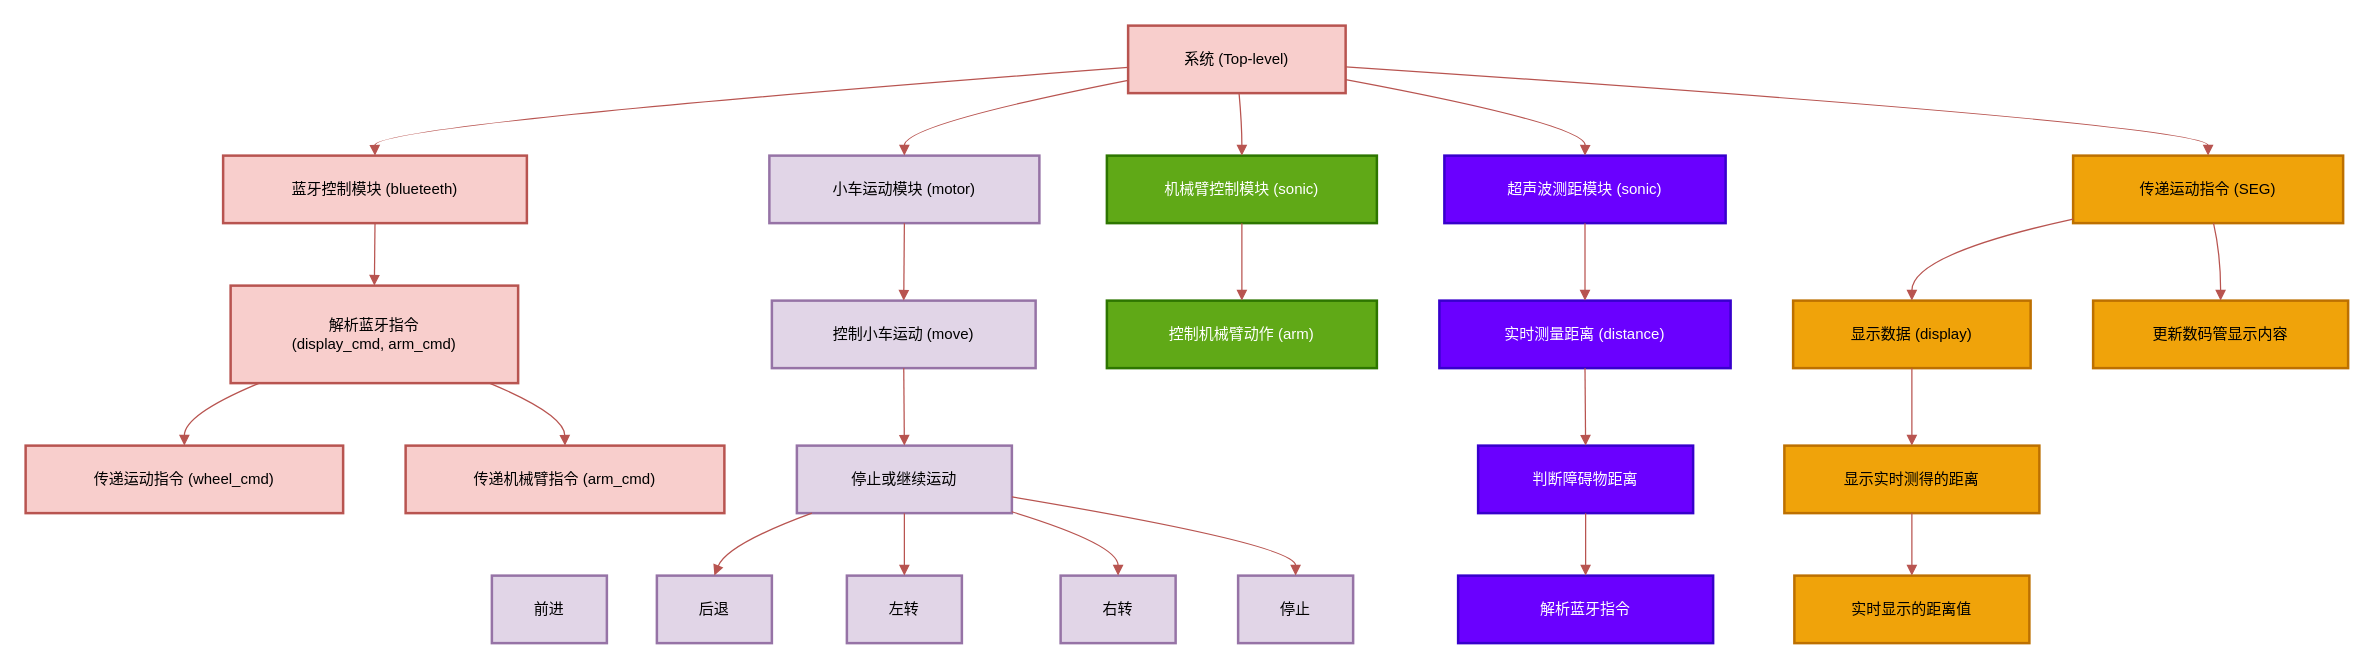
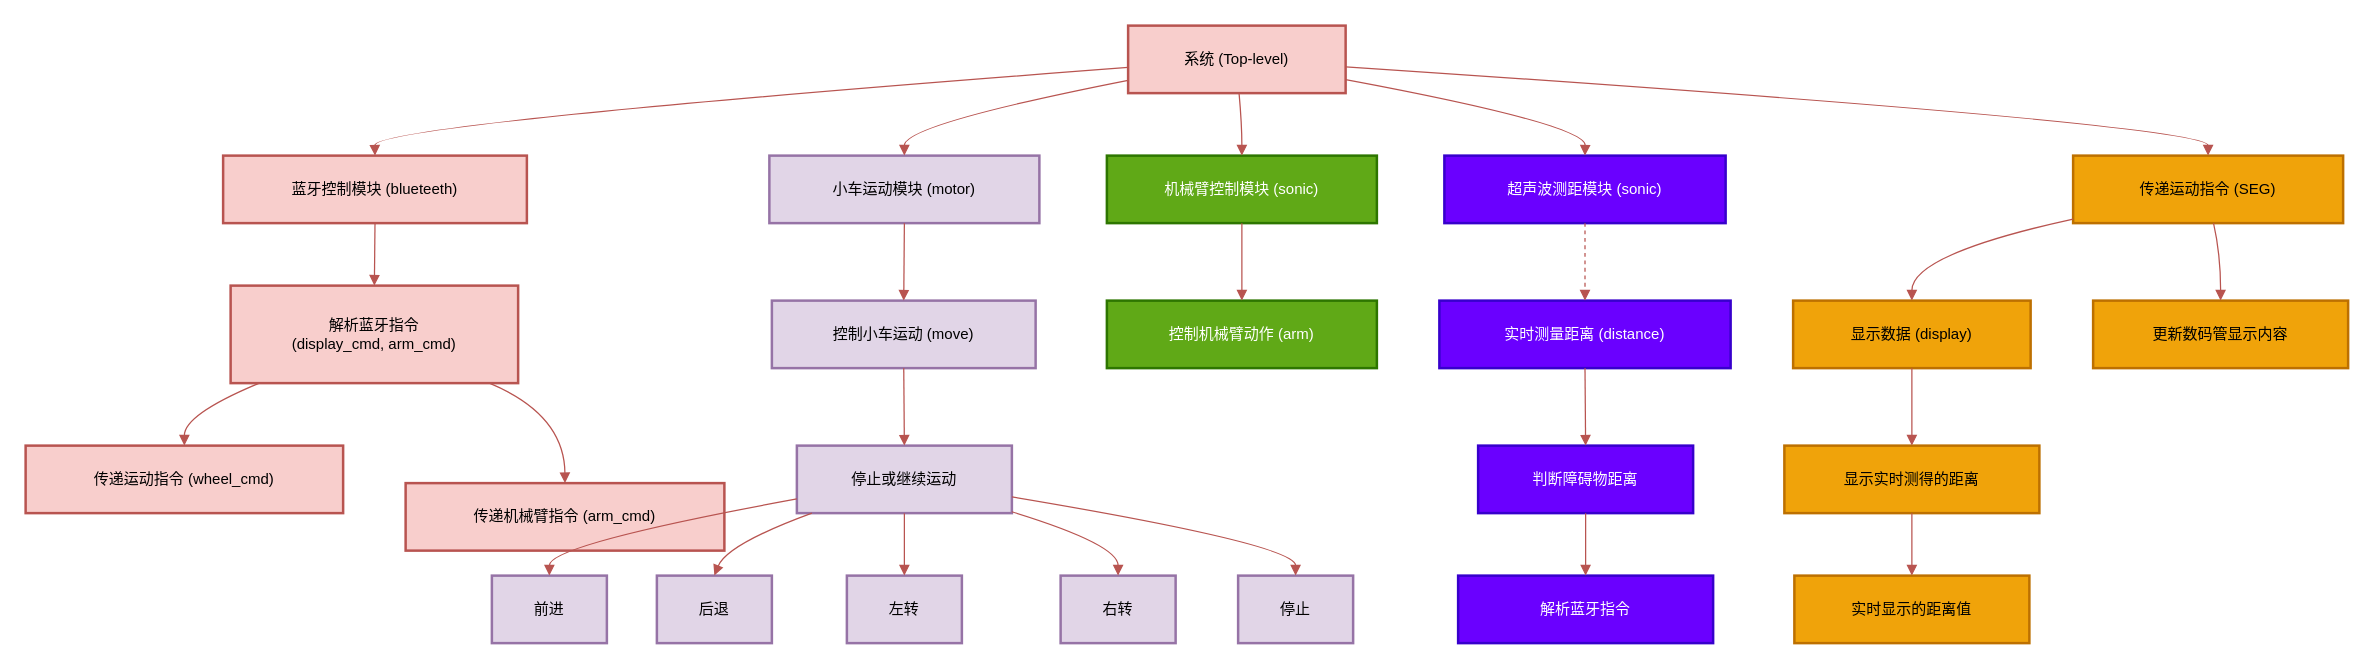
  <mxCell id="0" />
  <mxCell id="1" parent="0" />
  <mxCell id="2" value="系统 (Top-level)" style="whiteSpace=wrap;strokeWidth=2;fillColor=#f8cecc;strokeColor=#b85450;" vertex="1" parent="1"><mxGeometry x="902" y="20" width="174" height="54" as="geometry" /></mxCell>
  <mxCell id="3" value="蓝牙控制模块 (blueteeth)" style="whiteSpace=wrap;strokeWidth=2;fillColor=#f8cecc;strokeColor=#b85450;" vertex="1" parent="1"><mxGeometry x="178" y="124" width="243" height="54" as="geometry" /></mxCell>
  <mxCell id="4" value="小车运动模块 (motor)" style="whiteSpace=wrap;strokeWidth=2;fillColor=#e1d5e7;strokeColor=#9673a6;" vertex="1" parent="1"><mxGeometry x="615" y="124" width="216" height="54" as="geometry" /></mxCell>
  <mxCell id="5" value="机械臂控制模块 (sonic)" style="whiteSpace=wrap;strokeWidth=2;fillColor=#60a917;strokeColor=#2D7600;fontColor=#ffffff;" vertex="1" parent="1"><mxGeometry x="885" y="124" width="216" height="54" as="geometry" /></mxCell>
  <mxCell id="6" value="超声波测距模块 (sonic)" style="whiteSpace=wrap;strokeWidth=2;fillColor=#6a00ff;strokeColor=#3700CC;fontColor=#ffffff;" vertex="1" parent="1"><mxGeometry x="1155" y="124" width="225" height="54" as="geometry" /></mxCell>
  <mxCell id="7" value="传递运动指令 (SEG)" style="whiteSpace=wrap;strokeWidth=2;fillColor=#f0a30a;strokeColor=#BD7000;fontColor=#000000;" vertex="1" parent="1"><mxGeometry x="1658" y="124" width="216" height="54" as="geometry" /></mxCell>
  <mxCell id="8" value="解析蓝牙指令&#10;(display_cmd, arm_cmd)" style="whiteSpace=wrap;strokeWidth=2;fillColor=#f8cecc;strokeColor=#b85450;" vertex="1" parent="1"><mxGeometry x="184" y="228" width="230" height="78" as="geometry" /></mxCell>
  <mxCell id="9" value="控制小车运动 (move)" style="whiteSpace=wrap;strokeWidth=2;fillColor=#e1d5e7;strokeColor=#9673a6;" vertex="1" parent="1"><mxGeometry x="617" y="240" width="211" height="54" as="geometry" /></mxCell>
  <mxCell id="10" value="控制机械臂动作 (arm)" style="whiteSpace=wrap;strokeWidth=2;fillColor=#60a917;strokeColor=#2D7600;fontColor=#ffffff;" vertex="1" parent="1"><mxGeometry x="885" y="240" width="216" height="54" as="geometry" /></mxCell>
  <mxCell id="11" value="实时测量距离 (distance)" style="whiteSpace=wrap;strokeWidth=2;fillColor=#6a00ff;strokeColor=#3700CC;fontColor=#ffffff;" vertex="1" parent="1"><mxGeometry x="1151" y="240" width="233" height="54" as="geometry" /></mxCell>
  <mxCell id="12" value="显示数据 (display)" style="whiteSpace=wrap;strokeWidth=2;fillColor=#f0a30a;strokeColor=#BD7000;fontColor=#000000;" vertex="1" parent="1"><mxGeometry x="1434" y="240" width="190" height="54" as="geometry" /></mxCell>
  <mxCell id="13" value="停止或继续运动" style="whiteSpace=wrap;strokeWidth=2;fillColor=#e1d5e7;strokeColor=#9673a6;" vertex="1" parent="1"><mxGeometry x="637" y="356" width="172" height="54" as="geometry" /></mxCell>
  <mxCell id="14" value="判断障碍物距离" style="whiteSpace=wrap;strokeWidth=2;fillColor=#6a00ff;strokeColor=#3700CC;fontColor=#ffffff;" vertex="1" parent="1"><mxGeometry x="1182" y="356" width="172" height="54" as="geometry" /></mxCell>
  <mxCell id="15" value="显示实时测得的距离" style="whiteSpace=wrap;strokeWidth=2;fillColor=#f0a30a;strokeColor=#BD7000;fontColor=#000000;" vertex="1" parent="1"><mxGeometry x="1427" y="356" width="204" height="54" as="geometry" /></mxCell>
  <mxCell id="16" value="传递运动指令 (wheel_cmd)" style="whiteSpace=wrap;strokeWidth=2;fillColor=#f8cecc;strokeColor=#b85450;" vertex="1" parent="1"><mxGeometry x="20" y="356" width="254" height="54" as="geometry" /></mxCell>
- <mxCell id="17" value="传递机械臂指令 (arm_cmd)" style="whiteSpace=wrap;strokeWidth=2;fillColor=#f8cecc;strokeColor=#b85450;" vertex="1" parent="1"><mxGeometry x="324" y="356" width="255" height="54" as="geometry" /></mxCell>
+ <mxCell id="17" value="传递机械臂指令 (arm_cmd)" style="whiteSpace=wrap;strokeWidth=2;fillColor=#f8cecc;strokeColor=#b85450;" vertex="1" parent="1"><mxGeometry x="324" y="386" width="255" height="54" as="geometry" /></mxCell>
  <mxCell id="18" value="解析蓝牙指令" style="whiteSpace=wrap;strokeWidth=2;fillColor=#6a00ff;strokeColor=#3700CC;fontColor=#ffffff;" vertex="1" parent="1"><mxGeometry x="1166" y="460" width="204" height="54" as="geometry" /></mxCell>
  <mxCell id="19" value="实时显示的距离值" style="whiteSpace=wrap;strokeWidth=2;fillColor=#f0a30a;strokeColor=#BD7000;fontColor=#000000;" vertex="1" parent="1"><mxGeometry x="1435" y="460" width="188" height="54" as="geometry" /></mxCell>
  <mxCell id="20" value="前进" style="whiteSpace=wrap;strokeWidth=2;fillColor=#e1d5e7;strokeColor=#9673a6;" vertex="1" parent="1"><mxGeometry x="393" y="460" width="92" height="54" as="geometry" /></mxCell>
  <mxCell id="21" value="后退" style="whiteSpace=wrap;strokeWidth=2;fillColor=#e1d5e7;strokeColor=#9673a6;" vertex="1" parent="1"><mxGeometry x="525" y="460" width="92" height="54" as="geometry" /></mxCell>
  <mxCell id="22" value="左转" style="whiteSpace=wrap;strokeWidth=2;fillColor=#e1d5e7;strokeColor=#9673a6;" vertex="1" parent="1"><mxGeometry x="677" y="460" width="92" height="54" as="geometry" /></mxCell>
  <mxCell id="23" value="右转" style="whiteSpace=wrap;strokeWidth=2;fillColor=#e1d5e7;strokeColor=#9673a6;" vertex="1" parent="1"><mxGeometry x="848" y="460" width="92" height="54" as="geometry" /></mxCell>
  <mxCell id="24" value="停止" style="whiteSpace=wrap;strokeWidth=2;fillColor=#e1d5e7;strokeColor=#9673a6;" vertex="1" parent="1"><mxGeometry x="990" y="460" width="92" height="54" as="geometry" /></mxCell>
  <mxCell id="25" value="更新数码管显示内容" style="whiteSpace=wrap;strokeWidth=2;fillColor=#f0a30a;strokeColor=#BD7000;fontColor=#000000;" vertex="1" parent="1"><mxGeometry x="1674" y="240" width="204" height="54" as="geometry" /></mxCell>
  <mxCell id="26" value="" style="curved=1;startArrow=none;endArrow=block;exitX=0;exitY=0.62;entryX=0.5;entryY=0;rounded=0;fillColor=#f8cecc;strokeColor=#b85450;" edge="1" parent="1" source="2" target="3"><mxGeometry relative="1" as="geometry"><Array as="points"><mxPoint x="299" y="99" /></Array></mxGeometry></mxCell>
  <mxCell id="27" value="" style="curved=1;startArrow=none;endArrow=block;exitX=0;exitY=0.81;entryX=0.5;entryY=0;rounded=0;fillColor=#f8cecc;strokeColor=#b85450;" edge="1" parent="1" source="2" target="4"><mxGeometry relative="1" as="geometry"><Array as="points"><mxPoint x="723" y="99" /></Array></mxGeometry></mxCell>
  <mxCell id="28" value="" style="curved=1;startArrow=none;endArrow=block;exitX=0.51;exitY=1;entryX=0.5;entryY=0;rounded=0;fillColor=#f8cecc;strokeColor=#b85450;" edge="1" parent="1" source="2" target="5"><mxGeometry relative="1" as="geometry"><Array as="points"><mxPoint x="993" y="99" /></Array></mxGeometry></mxCell>
  <mxCell id="29" value="" style="curved=1;startArrow=none;endArrow=block;exitX=1;exitY=0.8;entryX=0.5;entryY=0;rounded=0;fillColor=#f8cecc;strokeColor=#b85450;" edge="1" parent="1" source="2" target="6"><mxGeometry relative="1" as="geometry"><Array as="points"><mxPoint x="1268" y="99" /></Array></mxGeometry></mxCell>
  <mxCell id="30" value="" style="curved=1;startArrow=none;endArrow=block;exitX=1;exitY=0.61;entryX=0.5;entryY=0;rounded=0;fillColor=#f8cecc;strokeColor=#b85450;" edge="1" parent="1" source="2" target="7"><mxGeometry relative="1" as="geometry"><Array as="points"><mxPoint x="1766" y="99" /></Array></mxGeometry></mxCell>
  <mxCell id="31" value="" style="curved=1;startArrow=none;endArrow=block;exitX=0.5;exitY=1;entryX=0.5;entryY=0;rounded=0;fillColor=#f8cecc;strokeColor=#b85450;" edge="1" parent="1" source="3" target="8"><mxGeometry relative="1" as="geometry"><Array as="points" /></mxGeometry></mxCell>
  <mxCell id="32" value="" style="curved=1;startArrow=none;endArrow=block;exitX=0.5;exitY=1;entryX=0.5;entryY=0;rounded=0;fillColor=#f8cecc;strokeColor=#b85450;" edge="1" parent="1" source="4" target="9"><mxGeometry relative="1" as="geometry"><Array as="points" /></mxGeometry></mxCell>
  <mxCell id="33" value="" style="curved=1;startArrow=none;endArrow=block;exitX=0.5;exitY=1;entryX=0.5;entryY=0;rounded=0;fillColor=#f8cecc;strokeColor=#b85450;" edge="1" parent="1" source="5" target="10"><mxGeometry relative="1" as="geometry"><Array as="points" /></mxGeometry></mxCell>
- <mxCell id="34" value="" style="curved=1;startArrow=none;endArrow=block;exitX=0.5;exitY=1;entryX=0.5;entryY=0;rounded=0;fillColor=#f8cecc;strokeColor=#b85450;" edge="1" parent="1" source="6" target="11"><mxGeometry relative="1" as="geometry"><Array as="points" /></mxGeometry></mxCell>
+ <mxCell id="34" value="" style="curved=1;startArrow=none;endArrow=block;exitX=0.5;exitY=1;entryX=0.5;entryY=0;rounded=0;fillColor=#f8cecc;strokeColor=#b85450;dashed=1;" edge="1" parent="1" source="6" target="11"><mxGeometry relative="1" as="geometry"><Array as="points" /></mxGeometry></mxCell>
  <mxCell id="35" value="" style="curved=1;startArrow=none;endArrow=block;exitX=0;exitY=0.94;entryX=0.5;entryY=0;rounded=0;fillColor=#f8cecc;strokeColor=#b85450;" edge="1" parent="1" source="7" target="12"><mxGeometry relative="1" as="geometry"><Array as="points"><mxPoint x="1529" y="203" /></Array></mxGeometry></mxCell>
  <mxCell id="36" value="" style="curved=1;startArrow=none;endArrow=block;exitX=0.5;exitY=1;entryX=0.5;entryY=0;rounded=0;fillColor=#f8cecc;strokeColor=#b85450;" edge="1" parent="1" source="9" target="13"><mxGeometry relative="1" as="geometry"><Array as="points" /></mxGeometry></mxCell>
  <mxCell id="37" value="" style="curved=1;startArrow=none;endArrow=block;exitX=0.5;exitY=1;entryX=0.5;entryY=0;rounded=0;fillColor=#f8cecc;strokeColor=#b85450;" edge="1" parent="1" source="11" target="14"><mxGeometry relative="1" as="geometry"><Array as="points" /></mxGeometry></mxCell>
  <mxCell id="38" value="" style="curved=1;startArrow=none;endArrow=block;exitX=0.5;exitY=1;entryX=0.5;entryY=0;rounded=0;fillColor=#f8cecc;strokeColor=#b85450;" edge="1" parent="1" source="12" target="15"><mxGeometry relative="1" as="geometry"><Array as="points" /></mxGeometry></mxCell>
  <mxCell id="39" value="" style="curved=1;startArrow=none;endArrow=block;exitX=0.1;exitY=1;entryX=0.5;entryY=0;rounded=0;fillColor=#f8cecc;strokeColor=#b85450;" edge="1" parent="1" source="8" target="16"><mxGeometry relative="1" as="geometry"><Array as="points"><mxPoint x="147" y="331" /></Array></mxGeometry></mxCell>
  <mxCell id="40" value="" style="curved=1;startArrow=none;endArrow=block;exitX=0.9;exitY=1;entryX=0.5;entryY=0;rounded=0;fillColor=#f8cecc;strokeColor=#b85450;" edge="1" parent="1" source="8" target="17"><mxGeometry relative="1" as="geometry"><Array as="points"><mxPoint x="451" y="331" /></Array></mxGeometry></mxCell>
  <mxCell id="41" value="" style="curved=1;startArrow=none;endArrow=block;exitX=0.5;exitY=1;entryX=0.5;entryY=0;rounded=0;fillColor=#f8cecc;strokeColor=#b85450;" edge="1" parent="1" source="14" target="18"><mxGeometry relative="1" as="geometry"><Array as="points" /></mxGeometry></mxCell>
  <mxCell id="42" value="" style="curved=1;startArrow=none;endArrow=block;exitX=0.5;exitY=1;entryX=0.5;entryY=0;rounded=0;fillColor=#f8cecc;strokeColor=#b85450;" edge="1" parent="1" source="15" target="19"><mxGeometry relative="1" as="geometry"><Array as="points" /></mxGeometry></mxCell>
+ <mxCell id="43" value="" style="curved=1;startArrow=none;endArrow=block;exitX=0;exitY=0.79;entryX=0.5;entryY=0;rounded=0;fillColor=#f8cecc;strokeColor=#b85450;" edge="1" parent="1" source="13" target="20"><mxGeometry relative="1" as="geometry"><Array as="points"><mxPoint x="439" y="435" /></Array></mxGeometry></mxCell>
  <mxCell id="44" value="" style="curved=1;startArrow=none;endArrow=block;exitX=0.07;exitY=1;entryX=0.5;entryY=0;rounded=0;fillColor=#f8cecc;strokeColor=#b85450;" edge="1" parent="1" source="13" target="21"><mxGeometry relative="1" as="geometry"><Array as="points"><mxPoint x="581" y="435" /></Array></mxGeometry></mxCell>
  <mxCell id="45" value="" style="curved=1;startArrow=none;endArrow=block;exitX=0.5;exitY=1;entryX=0.5;entryY=0;rounded=0;fillColor=#f8cecc;strokeColor=#b85450;" edge="1" parent="1" source="13" target="22"><mxGeometry relative="1" as="geometry"><Array as="points" /></mxGeometry></mxCell>
  <mxCell id="46" value="" style="curved=1;startArrow=none;endArrow=block;exitX=1;exitY=0.98;entryX=0.5;entryY=0;rounded=0;fillColor=#f8cecc;strokeColor=#b85450;" edge="1" parent="1" source="13" target="23"><mxGeometry relative="1" as="geometry"><Array as="points"><mxPoint x="894" y="435" /></Array></mxGeometry></mxCell>
  <mxCell id="47" value="" style="curved=1;startArrow=none;endArrow=block;exitX=1;exitY=0.76;entryX=0.5;entryY=0;rounded=0;fillColor=#f8cecc;strokeColor=#b85450;" edge="1" parent="1" source="13" target="24"><mxGeometry relative="1" as="geometry"><Array as="points"><mxPoint x="1036" y="435" /></Array></mxGeometry></mxCell>
  <mxCell id="48" value="" style="curved=1;startArrow=none;endArrow=block;exitX=0.52;exitY=1;entryX=0.5;entryY=0;rounded=0;fillColor=#f8cecc;strokeColor=#b85450;" edge="1" parent="1" source="7" target="25"><mxGeometry relative="1" as="geometry"><Array as="points"><mxPoint x="1776" y="203" /></Array></mxGeometry></mxCell>
